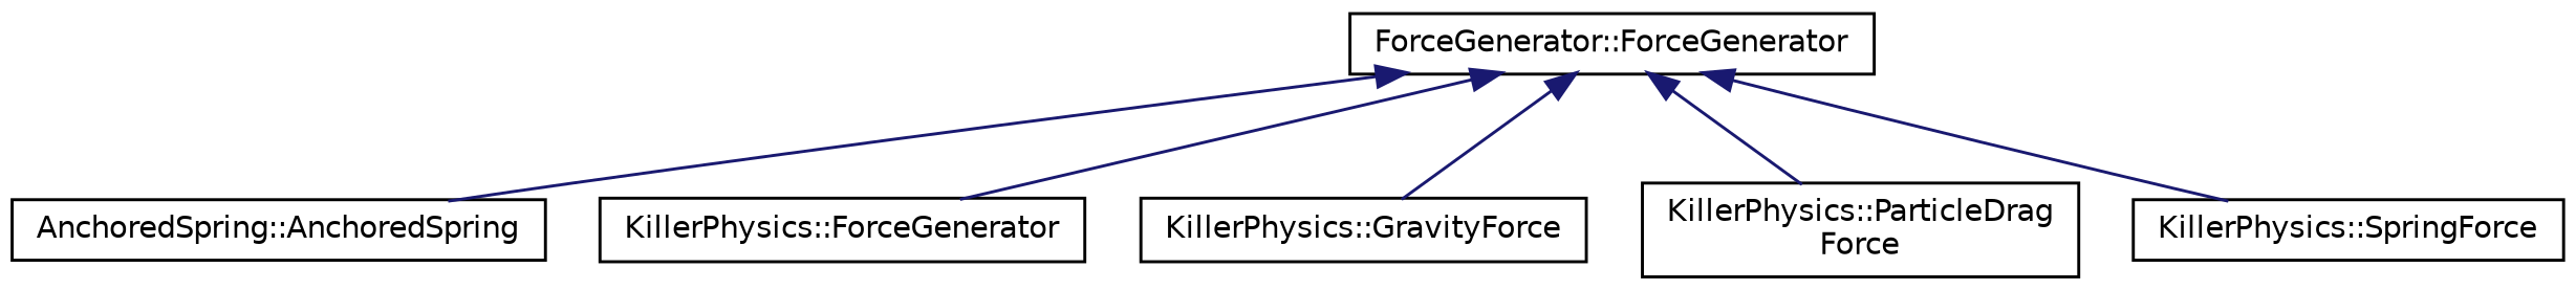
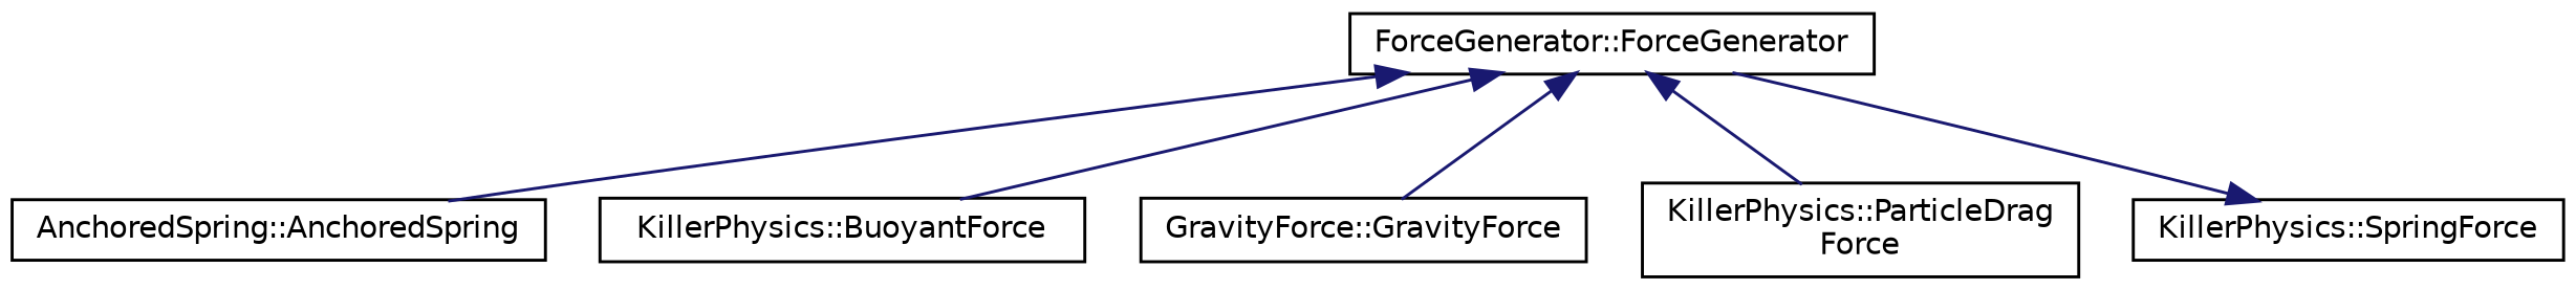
  digraph {
    rankdir=TB
    node [color=black fillcolor=white fontname=Helvetica fontsize=10 shape=record style=filled]
    edge [color=midnightblue dir=back fontname=Helvetica fontsize=10 labelfontname=Helvetica labelfontsize=10 style=solid]
    n1 [height=0.2 label="ForceGenerator::ForceGenerator" width=0.4]
    n2 [height=0.2 label="AnchoredSpring::AnchoredSpring" width=0.4]
-   n3 [height=0.2 label="KillerPhysics::ForceGenerator" width=0.4]
-   n4 [height=0.2 label="KillerPhysics::GravityForce" width=0.4]
+   n3 [height=0.2 label="KillerPhysics::BuoyantForce" width=0.4]
+   n4 [height=0.2 label="GravityForce::GravityForce" width=0.4]
    n5 [height=0.2 label="KillerPhysics::ParticleDrag\lForce" width=0.4]
    n6 [height=0.2 label="KillerPhysics::SpringForce" width=0.4]
    n1 -> n2
    n1 -> n3
    n1 -> n4
    n1 -> n5
-   n1 -> n6
+   n6 -> n1
  }
